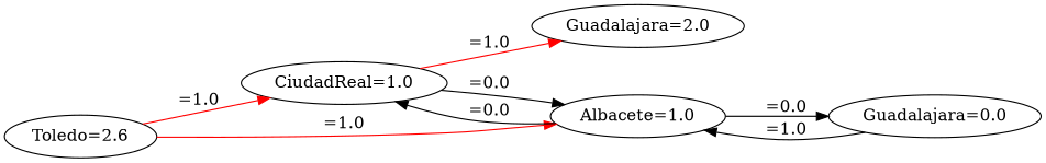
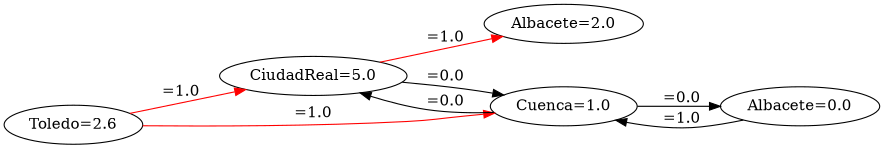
  strict digraph {
    rankdir=LR
    n1 [label="Toledo=2.6"]
-   n2 [label="CiudadReal=1.0"]
-   n3 [label="Albacete=1.0"]
-   n4 [label="Guadalajara=2.0"]
-   n5 [label="Guadalajara=0.0"]
+   n2 [label="CiudadReal=5.0"]
+   n3 [label="Cuenca=1.0"]
+   n4 [label="Albacete=2.0"]
+   n5 [label="Albacete=0.0"]
    n1 -> n2 [color=red label="=1.0"]
    n1 -> n3 [color=red label="=1.0"]
    n2 -> n3 [label="=0.0"]
    n2 -> n4 [color=red label="=1.0"]
    n3 -> n2 [label="=0.0"]
    n3 -> n5 [label="=0.0"]
    n5 -> n3 [label="=1.0"]
  }
